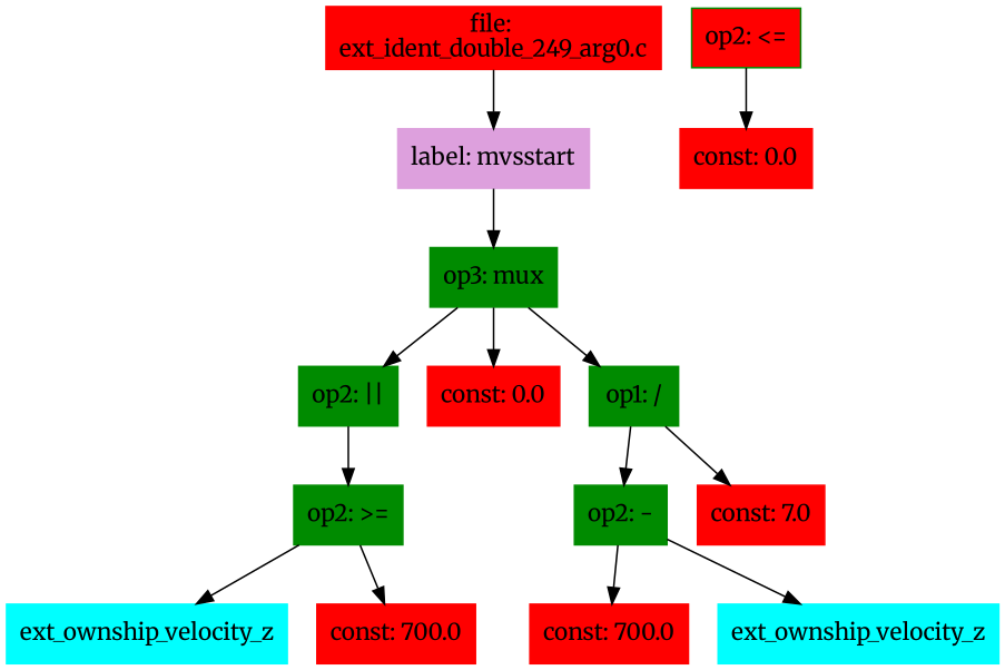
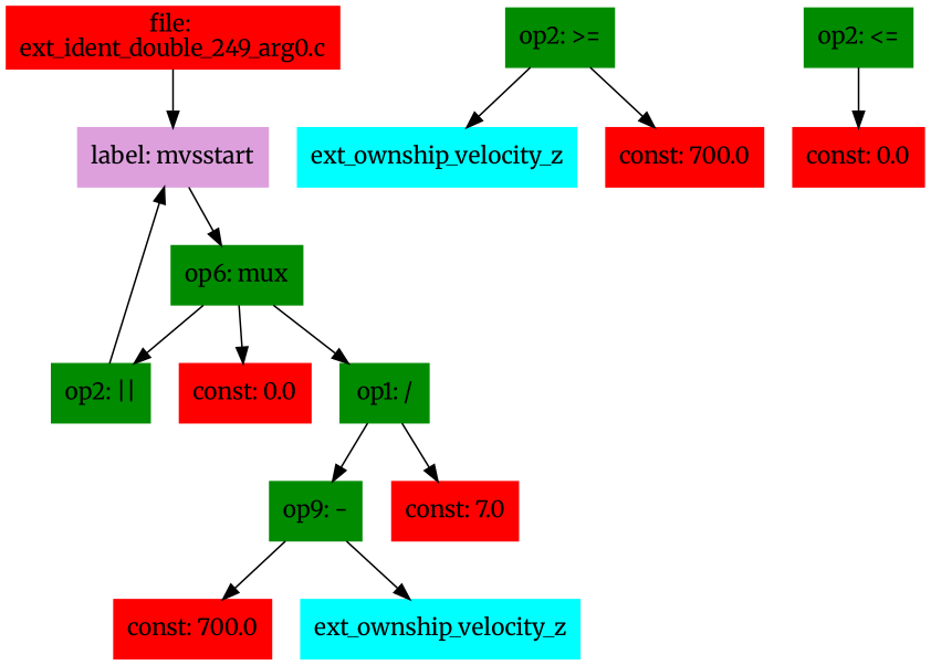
  digraph {
    fontname=Merriweather
    node [color=green4 fontname=Merriweather shape=box style=filled]
    edge [fontname=Merriweather]
    n1 [color=red label="file: \next_ident_double_249_arg0.c"]
    n2 [color=plum label="label: mvsstart"]
-   n3 [label="op3: mux"]
+   n3 [label="op6: mux"]
    n4 [label="op2: ||"]
    n5 [color=red1 label="const: 0.0"]
    n6 [label="op1: /"]
    n7 [label="op2: >="]
-   n8 [label="op2: -"]
+   n8 [label="op9: -"]
    n9 [color=red1 label="const: 7.0"]
-   n10 [label="op2: <=" fillcolor=red1]
+   n10 [label="op2: <="]
    n11 [color=red1 label="const: 0.0"]
    n12 [color=cyan1 label=ext_ownship_velocity_z]
    n13 [color=red1 label="const: 700.0"]
    n14 [color=red1 label="const: 700.0"]
    n15 [color=cyan1 label=ext_ownship_velocity_z]
    n1 -> n2
    n2 -> n3
    n3 -> n4
    n3 -> n5
    n3 -> n6
-   n4 -> n7
+   n4 -> n2
    n6 -> n8
    n6 -> n9
    n7 -> n12
    n7 -> n13
    n8 -> n14
    n8 -> n15
    n10 -> n11
  }
